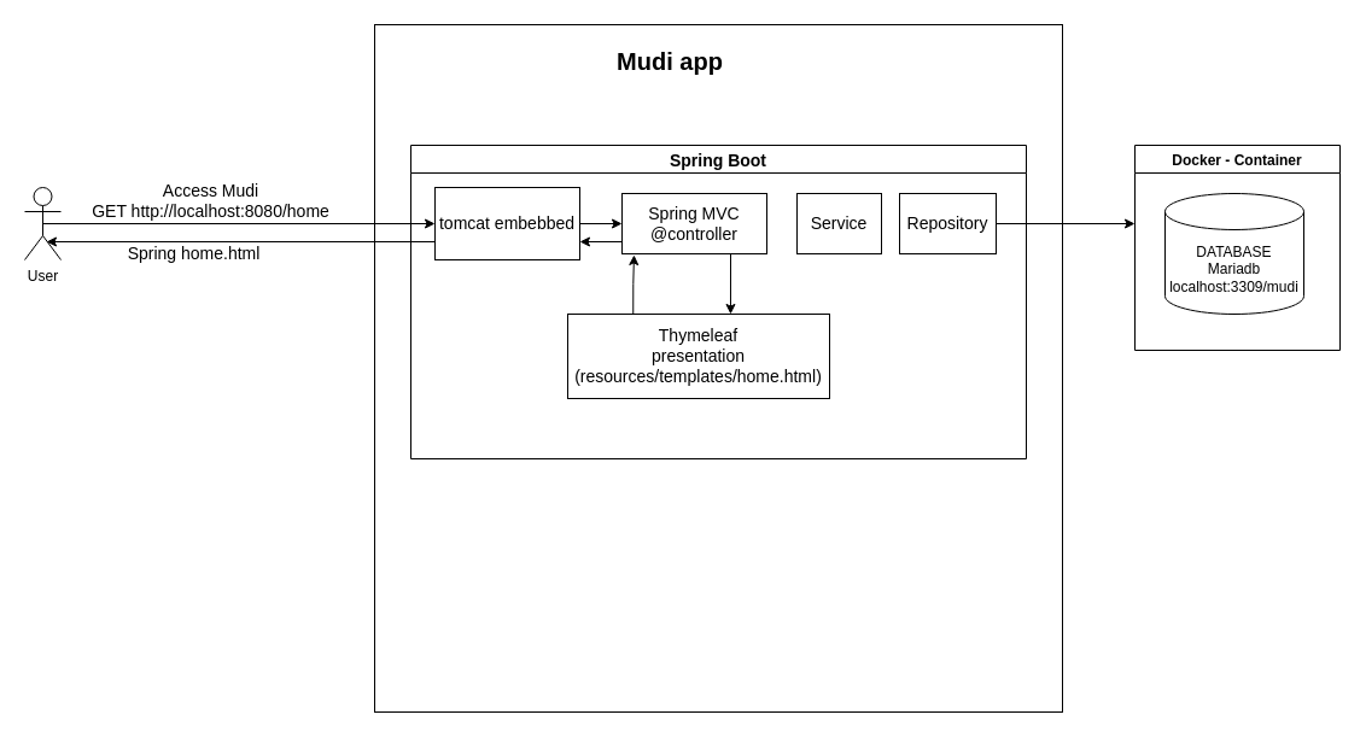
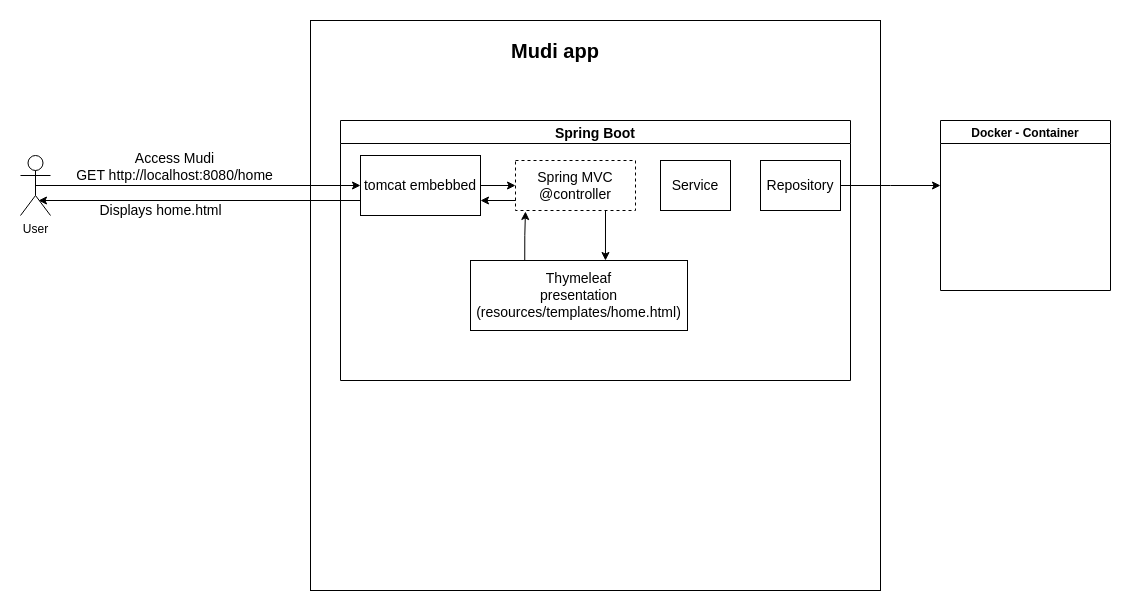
  <mxCell id="0" />
  <mxCell id="1" parent="0" />
  <mxCell id="2" style="edgeStyle=orthogonalEdgeStyle;rounded=0;orthogonalLoop=1;jettySize=auto;html=1;exitX=0.5;exitY=0.5;exitDx=0;exitDy=0;exitPerimeter=0;fontSize=14;" parent="1" source="4" target="14" edge="1"><mxGeometry relative="1" as="geometry"><mxPoint x="220" y="190" as="targetPoint" /></mxGeometry></mxCell>
  <mxCell id="3" value="Access Mudi&lt;br&gt;GET http://localhost:8080/home" style="edgeLabel;html=1;align=center;verticalAlign=middle;resizable=0;points=[];fontSize=14;" parent="2" vertex="1" connectable="0"><mxGeometry x="-0.222" y="2" relative="1" as="geometry"><mxPoint x="12" y="-18" as="offset" /></mxGeometry></mxCell>
  <mxCell id="4" value="User" style="shape=umlActor;verticalLabelPosition=bottom;verticalAlign=top;html=1;outlineConnect=0;" parent="1" vertex="1"><mxGeometry x="20" y="155" width="30" height="60" as="geometry" /></mxCell>
  <mxCell id="5" value="" style="whiteSpace=wrap;html=1;aspect=fixed;fillColor=none;" parent="1" vertex="1"><mxGeometry x="310" y="20" width="570" height="570" as="geometry" /></mxCell>
  <mxCell id="6" value="&lt;h1&gt;&lt;font style=&quot;font-size: 20px&quot;&gt;Mudi app&lt;/font&gt;&lt;/h1&gt;" style="text;html=1;strokeColor=none;fillColor=none;spacing=5;spacingTop=-20;whiteSpace=wrap;overflow=hidden;rounded=0;align=center;perimeterSpacing=0;shadow=0;glass=0;" parent="1" vertex="1"><mxGeometry x="350" y="30" width="410" height="40" as="geometry" /></mxCell>
  <mxCell id="7" value="Spring Boot" style="swimlane;rounded=0;shadow=0;glass=0;fontSize=14;align=center;" parent="1" vertex="1"><mxGeometry x="340" y="120" width="510" height="260" as="geometry" /></mxCell>
  <mxCell id="8" style="edgeStyle=orthogonalEdgeStyle;rounded=0;orthogonalLoop=1;jettySize=auto;html=1;exitX=0.75;exitY=1;exitDx=0;exitDy=0;entryX=0.622;entryY=0;entryDx=0;entryDy=0;entryPerimeter=0;fontSize=14;" parent="7" source="9" target="11" edge="1"><mxGeometry relative="1" as="geometry" /></mxCell>
- <mxCell id="9" value="Spring MVC @controller" style="rounded=0;whiteSpace=wrap;html=1;shadow=0;glass=0;fontSize=14;fillColor=none;align=center;" parent="7" vertex="1"><mxGeometry x="175" y="40" width="120" height="50" as="geometry" /></mxCell>
+ <mxCell id="9" value="Spring MVC @controller" style="rounded=0;whiteSpace=wrap;html=1;shadow=0;glass=0;fontSize=14;fillColor=none;align=center;dashed=1;" parent="7" vertex="1"><mxGeometry x="175" y="40" width="120" height="50" as="geometry" /></mxCell>
  <mxCell id="10" style="edgeStyle=orthogonalEdgeStyle;rounded=0;orthogonalLoop=1;jettySize=auto;html=1;exitX=0.25;exitY=0;exitDx=0;exitDy=0;entryX=0.083;entryY=1.02;entryDx=0;entryDy=0;entryPerimeter=0;fontSize=14;" parent="7" source="11" target="9" edge="1"><mxGeometry relative="1" as="geometry" /></mxCell>
  <mxCell id="11" value="Thymeleaf&lt;br&gt;presentation&lt;br&gt;(resources/templates/home.html)" style="rounded=0;whiteSpace=wrap;html=1;shadow=0;glass=0;fontSize=14;fillColor=none;align=center;" parent="7" vertex="1"><mxGeometry x="130" y="140" width="217" height="70" as="geometry" /></mxCell>
  <mxCell id="12" style="edgeStyle=orthogonalEdgeStyle;rounded=0;orthogonalLoop=1;jettySize=auto;html=1;exitX=1;exitY=0.5;exitDx=0;exitDy=0;entryX=0;entryY=0.5;entryDx=0;entryDy=0;fontSize=14;" parent="1" source="14" target="9" edge="1"><mxGeometry relative="1" as="geometry" /></mxCell>
  <mxCell id="13" style="edgeStyle=orthogonalEdgeStyle;rounded=0;orthogonalLoop=1;jettySize=auto;html=1;exitX=0;exitY=0.75;exitDx=0;exitDy=0;entryX=0.6;entryY=0.75;entryDx=0;entryDy=0;entryPerimeter=0;fontSize=14;" parent="1" source="14" target="4" edge="1"><mxGeometry relative="1" as="geometry" /></mxCell>
  <mxCell id="14" value="tomcat embebbed" style="rounded=0;whiteSpace=wrap;html=1;shadow=0;glass=0;fontSize=14;align=center;" parent="1" vertex="1"><mxGeometry x="360" y="155" width="120" height="60" as="geometry" /></mxCell>
  <mxCell id="15" style="edgeStyle=orthogonalEdgeStyle;rounded=0;orthogonalLoop=1;jettySize=auto;html=1;exitX=1;exitY=0.5;exitDx=0;exitDy=0;fontSize=14;" parent="1" source="16" edge="1"><mxGeometry relative="1" as="geometry"><mxPoint x="940" y="185" as="targetPoint" /></mxGeometry></mxCell>
- <mxCell id="16" value="Repository" style="rounded=0;whiteSpace=wrap;html=1;shadow=0;glass=0;fontSize=14;fillColor=none;align=center;" parent="1" vertex="1"><mxGeometry x="745" y="160" width="80" height="50" as="geometry" /></mxCell>
+ <mxCell id="16" value="Repository" style="rounded=0;whiteSpace=wrap;html=1;shadow=0;glass=0;fontSize=14;fillColor=none;align=center;" parent="1" vertex="1"><mxGeometry x="760" y="160" width="80" height="50" as="geometry" /></mxCell>
  <mxCell id="17" value="Docker - Container" style="swimlane;labelBackgroundColor=none;labelBorderColor=none;align=center;" parent="1" vertex="1"><mxGeometry x="940" y="120" width="170" height="170" as="geometry" /></mxCell>
- <mxCell id="18" value="DATABASE&lt;br&gt;Mariadb&lt;br&gt;localhost:3309/mudi" style="shape=cylinder3;whiteSpace=wrap;html=1;boundedLbl=1;backgroundOutline=1;size=15;" parent="17" vertex="1"><mxGeometry x="25" y="40" width="115" height="100" as="geometry" /></mxCell>
  <mxCell id="19" style="edgeStyle=orthogonalEdgeStyle;rounded=0;orthogonalLoop=1;jettySize=auto;html=1;exitX=0;exitY=0.75;exitDx=0;exitDy=0;entryX=1;entryY=0.75;entryDx=0;entryDy=0;fontSize=14;" parent="1" source="9" target="14" edge="1"><mxGeometry relative="1" as="geometry"><Array as="points"><mxPoint x="515" y="200" /></Array></mxGeometry></mxCell>
- <mxCell id="20" value="Spring home.html" style="text;html=1;align=center;verticalAlign=middle;resizable=0;points=[];autosize=1;strokeColor=none;fillColor=none;fontSize=14;" parent="1" vertex="1"><mxGeometry x="90" y="200" width="140" height="20" as="geometry" /></mxCell>
+ <mxCell id="20" value="Displays home.html" style="text;html=1;align=center;verticalAlign=middle;resizable=0;points=[];autosize=1;strokeColor=none;fillColor=none;fontSize=14;" parent="1" vertex="1"><mxGeometry x="90" y="200" width="140" height="20" as="geometry" /></mxCell>
  <mxCell id="21" style="edgeStyle=orthogonalEdgeStyle;rounded=0;orthogonalLoop=1;jettySize=auto;html=1;exitX=0.5;exitY=1;exitDx=0;exitDy=0;fontFamily=Helvetica;fontSize=12;fontColor=#330000;" parent="1" source="5" target="5" edge="1"><mxGeometry relative="1" as="geometry" /></mxCell>
  <mxCell id="22" value="Service" style="rounded=0;whiteSpace=wrap;html=1;shadow=0;glass=0;fontSize=14;fillColor=none;align=center;" vertex="1" parent="1"><mxGeometry x="660" y="160" width="70" height="50" as="geometry" /></mxCell>
